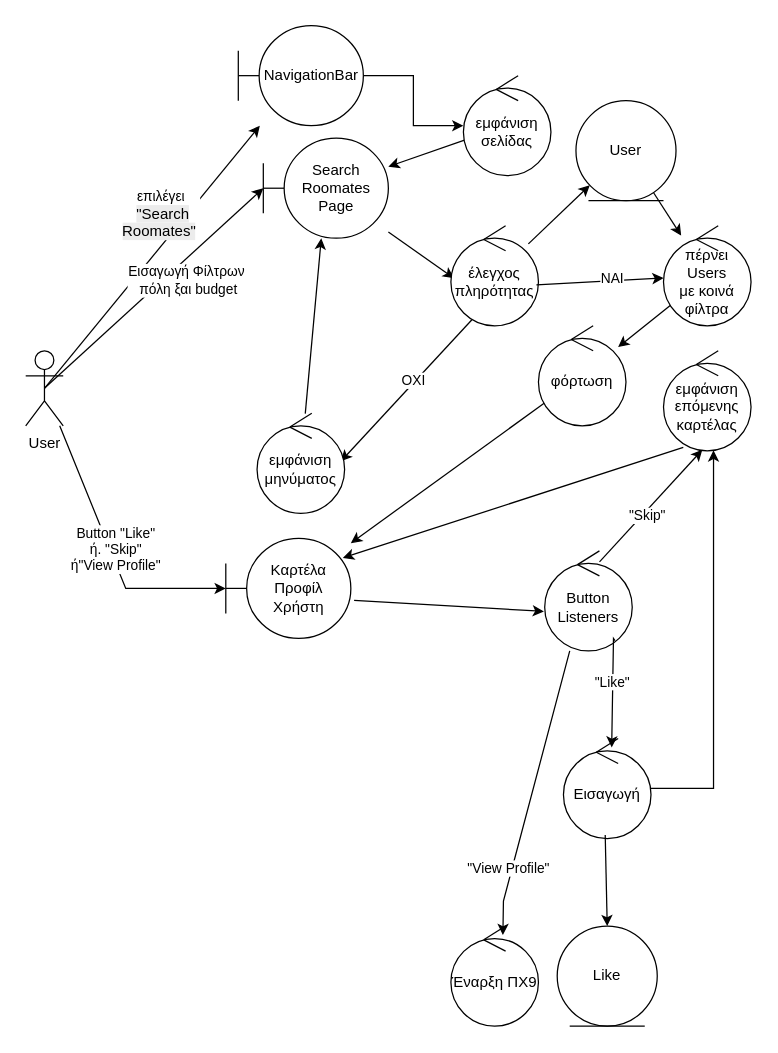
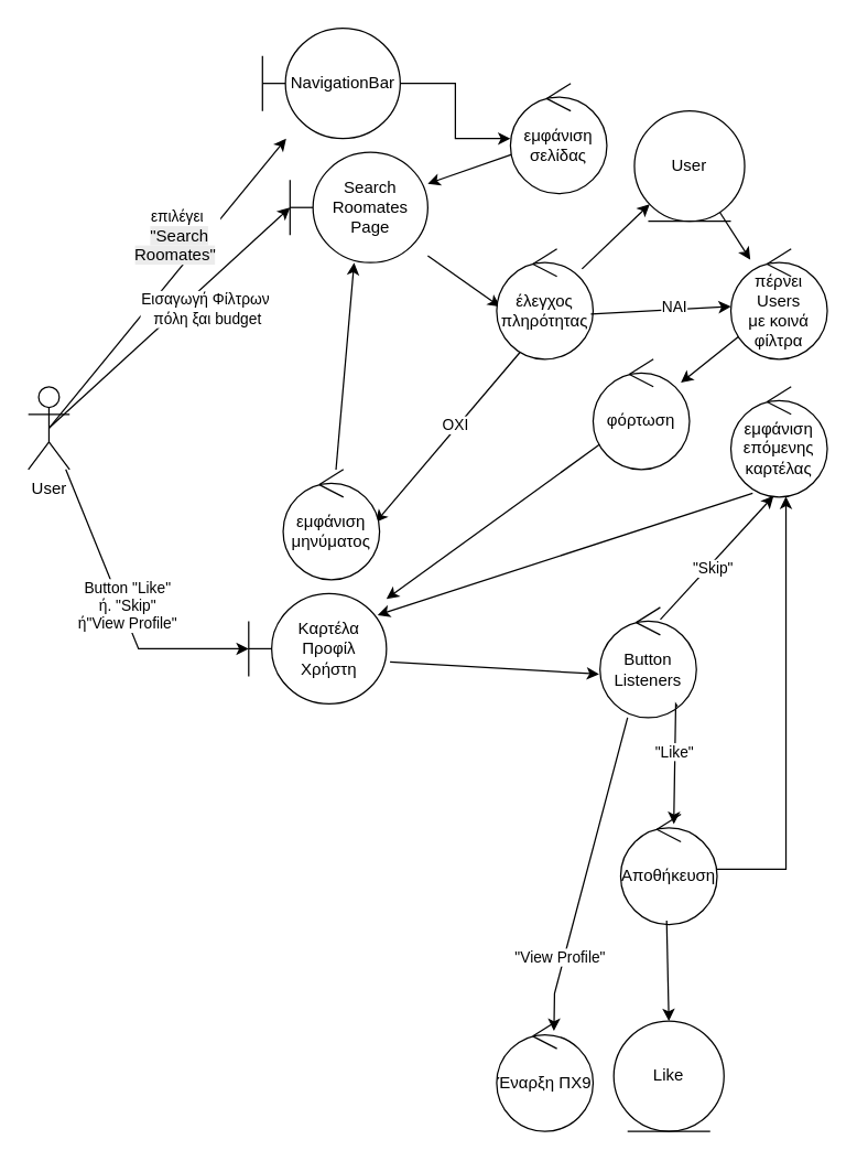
  <mxCell id="0" />
  <mxCell id="1" parent="0" />
  <mxCell id="2" style="rounded=0;orthogonalLoop=1;jettySize=auto;html=1;exitX=0.5;exitY=0.5;exitDx=0;exitDy=0;exitPerimeter=0;" edge="1" parent="1" source="4" target="36"><mxGeometry relative="1" as="geometry" /></mxCell>
  <mxCell id="3" value="επιλέγει&lt;div&gt;&amp;nbsp;&lt;span style=&quot;font-size: 12px; text-wrap-mode: wrap; background-color: rgb(236, 236, 236);&quot;&gt;&quot;Search Roomates&quot;&lt;/span&gt;&amp;nbsp;&lt;/div&gt;" style="edgeLabel;html=1;align=center;verticalAlign=middle;resizable=0;points=[];" vertex="1" connectable="0" parent="2"><mxGeometry x="0.106" y="3" relative="1" as="geometry"><mxPoint y="-22" as="offset" /></mxGeometry></mxCell>
  <mxCell id="4" value="User&lt;div&gt;&lt;br&gt;&lt;/div&gt;" style="shape=umlActor;verticalLabelPosition=bottom;verticalAlign=top;html=1;outlineConnect=0;" parent="1" vertex="1"><mxGeometry x="20" y="280" width="30" height="60" as="geometry" /></mxCell>
  <mxCell id="5" value="Search&lt;div&gt;Roomates&lt;div&gt;Page&lt;/div&gt;&lt;/div&gt;" style="shape=umlBoundary;whiteSpace=wrap;html=1;" parent="1" vertex="1"><mxGeometry x="210" y="110" width="100" height="80" as="geometry" /></mxCell>
  <mxCell id="6" value="" style="endArrow=classic;html=1;rounded=0;exitX=0.5;exitY=0.5;exitDx=0;exitDy=0;exitPerimeter=0;entryX=0;entryY=0.5;entryDx=0;entryDy=0;entryPerimeter=0;" parent="1" source="4" target="5" edge="1"><mxGeometry width="50" height="50" relative="1" as="geometry"><mxPoint x="150" y="340" as="sourcePoint" /><mxPoint x="200" y="290" as="targetPoint" /></mxGeometry></mxCell>
  <mxCell id="7" value="Eισαγωγή Φίλτρων&amp;nbsp;&lt;div&gt;πόλη ξαι budget&lt;/div&gt;" style="edgeLabel;html=1;align=center;verticalAlign=middle;resizable=0;points=[];" vertex="1" connectable="0" parent="6"><mxGeometry x="0.082" relative="1" as="geometry"><mxPoint x="20" as="offset" /></mxGeometry></mxCell>
  <mxCell id="8" value="" style="endArrow=classic;html=1;rounded=0;entryX=0.037;entryY=0.525;entryDx=0;entryDy=0;entryPerimeter=0;" parent="1" source="5" target="23" edge="1"><mxGeometry width="50" height="50" relative="1" as="geometry"><mxPoint x="301.8" y="311.6" as="sourcePoint" /><mxPoint x="370" y="312" as="targetPoint" /></mxGeometry></mxCell>
  <mxCell id="9" value="εμφάνιση&lt;div&gt;επόμενης καρτέλας&lt;/div&gt;" style="ellipse;shape=umlControl;whiteSpace=wrap;html=1;" parent="1" vertex="1"><mxGeometry x="530" y="280" width="70" height="80" as="geometry" /></mxCell>
  <mxCell id="10" value="Καρτέλα Προφίλ Χρήστη" style="shape=umlBoundary;whiteSpace=wrap;html=1;" parent="1" vertex="1"><mxGeometry x="180" y="430" width="100" height="80" as="geometry" /></mxCell>
  <mxCell id="11" value="" style="endArrow=classic;html=1;rounded=0;entryX=0.936;entryY=0.195;entryDx=0;entryDy=0;entryPerimeter=0;exitX=0.226;exitY=0.965;exitDx=0;exitDy=0;exitPerimeter=0;" parent="1" source="9" target="10" edge="1"><mxGeometry width="50" height="50" relative="1" as="geometry"><mxPoint x="530" y="430" as="sourcePoint" /><mxPoint x="430" y="360" as="targetPoint" /></mxGeometry></mxCell>
  <mxCell id="12" value="" style="endArrow=classic;html=1;rounded=0;entryX=0;entryY=0.5;entryDx=0;entryDy=0;entryPerimeter=0;" parent="1" source="4" target="10" edge="1"><mxGeometry width="50" height="50" relative="1" as="geometry"><mxPoint x="130" y="420" as="sourcePoint" /><mxPoint x="180" y="370" as="targetPoint" /><Array as="points"><mxPoint x="100" y="470" /></Array></mxGeometry></mxCell>
  <mxCell id="13" value="Button &quot;Like&quot;&lt;div&gt;ή. &quot;Skip&quot;&lt;/div&gt;&lt;div&gt;ή&quot;View Profile&quot;&lt;/div&gt;" style="edgeLabel;html=1;align=center;verticalAlign=middle;resizable=0;points=[];" parent="12" vertex="1" connectable="0"><mxGeometry x="-0.023" y="4" relative="1" as="geometry"><mxPoint as="offset" /></mxGeometry></mxCell>
  <mxCell id="14" value="Βutton Listeners" style="ellipse;shape=umlControl;whiteSpace=wrap;html=1;" parent="1" vertex="1"><mxGeometry x="435" y="440" width="70" height="80" as="geometry" /></mxCell>
  <mxCell id="15" value="" style="endArrow=classic;html=1;rounded=0;exitX=1.026;exitY=0.62;exitDx=0;exitDy=0;exitPerimeter=0;entryX=-0.009;entryY=0.605;entryDx=0;entryDy=0;entryPerimeter=0;" parent="1" source="10" target="14" edge="1"><mxGeometry width="50" height="50" relative="1" as="geometry"><mxPoint x="370" y="510" as="sourcePoint" /><mxPoint x="420" y="460" as="targetPoint" /></mxGeometry></mxCell>
  <mxCell id="16" value="" style="endArrow=classic;html=1;rounded=0;entryX=0.551;entryY=0.09;entryDx=0;entryDy=0;entryPerimeter=0;" parent="1" source="14" target="20" edge="1"><mxGeometry width="50" height="50" relative="1" as="geometry"><mxPoint x="390" y="610" as="sourcePoint" /><mxPoint x="490" y="600" as="targetPoint" /><Array as="points"><mxPoint x="490" y="510" /></Array></mxGeometry></mxCell>
  <mxCell id="17" value="&quot;Like&quot;" style="edgeLabel;html=1;align=center;verticalAlign=middle;resizable=0;points=[];" parent="16" vertex="1" connectable="0"><mxGeometry x="-0.161" y="-1" relative="1" as="geometry"><mxPoint y="-1" as="offset" /></mxGeometry></mxCell>
  <mxCell id="18" value="Like" style="ellipse;shape=umlEntity;whiteSpace=wrap;html=1;" parent="1" vertex="1"><mxGeometry x="445" y="740" width="80" height="80" as="geometry" /></mxCell>
  <mxCell id="19" style="edgeStyle=orthogonalEdgeStyle;rounded=0;orthogonalLoop=1;jettySize=auto;html=1;" parent="1" source="20" target="9" edge="1"><mxGeometry relative="1" as="geometry"><Array as="points"><mxPoint x="570" y="630" /></Array></mxGeometry></mxCell>
- <mxCell id="20" value="Eισαγωγή" style="ellipse;shape=umlControl;whiteSpace=wrap;html=1;" parent="1" vertex="1"><mxGeometry x="450" y="590" width="70" height="80" as="geometry" /></mxCell>
+ <mxCell id="20" value="Αποθήκευση" style="ellipse;shape=umlControl;whiteSpace=wrap;html=1;" parent="1" vertex="1"><mxGeometry x="450" y="590" width="70" height="80" as="geometry" /></mxCell>
  <mxCell id="21" value="" style="endArrow=classic;html=1;rounded=0;entryX=0.5;entryY=0;entryDx=0;entryDy=0;exitX=0.477;exitY=0.965;exitDx=0;exitDy=0;exitPerimeter=0;" parent="1" source="20" target="18" edge="1"><mxGeometry width="50" height="50" relative="1" as="geometry"><mxPoint x="370" y="760" as="sourcePoint" /><mxPoint x="420" y="710" as="targetPoint" /></mxGeometry></mxCell>
  <mxCell id="22" style="rounded=0;orthogonalLoop=1;jettySize=auto;html=1;" edge="1" parent="1" source="23" target="42"><mxGeometry relative="1" as="geometry"><mxPoint x="479.162" y="120.535" as="targetPoint" /></mxGeometry></mxCell>
  <mxCell id="23" value="έλεγχος πληρότητας" style="ellipse;shape=umlControl;whiteSpace=wrap;html=1;" parent="1" vertex="1"><mxGeometry x="360" y="180" width="70" height="80" as="geometry" /></mxCell>
  <mxCell id="24" value="" style="endArrow=classic;html=1;rounded=0;exitX=0.977;exitY=0.59;exitDx=0;exitDy=0;exitPerimeter=0;" parent="1" source="23" target="41" edge="1"><mxGeometry width="50" height="50" relative="1" as="geometry"><mxPoint x="430" y="350" as="sourcePoint" /><mxPoint x="500" y="227" as="targetPoint" /></mxGeometry></mxCell>
  <mxCell id="25" value="ΝΑΙ" style="edgeLabel;html=1;align=center;verticalAlign=middle;resizable=0;points=[];" parent="24" vertex="1" connectable="0"><mxGeometry x="0.186" y="3" relative="1" as="geometry"><mxPoint as="offset" /></mxGeometry></mxCell>
  <mxCell id="26" value="" style="endArrow=classic;html=1;rounded=0;exitX=0.24;exitY=0.94;exitDx=0;exitDy=0;exitPerimeter=0;entryX=0.957;entryY=0.48;entryDx=0;entryDy=0;entryPerimeter=0;" parent="1" source="23" target="28" edge="1"><mxGeometry width="50" height="50" relative="1" as="geometry"><mxPoint x="250" y="420" as="sourcePoint" /><mxPoint x="300" y="400" as="targetPoint" /></mxGeometry></mxCell>
  <mxCell id="27" value="ΟΧΙ" style="edgeLabel;html=1;align=center;verticalAlign=middle;resizable=0;points=[];" parent="26" vertex="1" connectable="0"><mxGeometry x="-0.133" y="-2" relative="1" as="geometry"><mxPoint as="offset" /></mxGeometry></mxCell>
- <mxCell id="28" value="εμφάνιση μηνύματος" style="ellipse;shape=umlControl;whiteSpace=wrap;html=1;" parent="1" vertex="1"><mxGeometry x="205" y="330" width="70" height="80" as="geometry" /></mxCell>
+ <mxCell id="28" value="εμφάνιση μηνύματος" style="ellipse;shape=umlControl;whiteSpace=wrap;html=1;" parent="1" vertex="1"><mxGeometry x="205" y="340" width="70" height="80" as="geometry" /></mxCell>
  <mxCell id="29" value="" style="endArrow=classic;html=1;rounded=0;" parent="1" source="28" target="5" edge="1"><mxGeometry width="50" height="50" relative="1" as="geometry"><mxPoint x="210" y="390" as="sourcePoint" /><mxPoint x="253.4" y="350" as="targetPoint" /></mxGeometry></mxCell>
  <mxCell id="30" value="Έναρξη ΠΧ9" style="ellipse;shape=umlControl;whiteSpace=wrap;html=1;" parent="1" vertex="1"><mxGeometry x="360" y="740" width="70" height="80" as="geometry" /></mxCell>
  <mxCell id="31" value="" style="endArrow=classic;html=1;rounded=0;exitX=0.286;exitY=1;exitDx=0;exitDy=0;exitPerimeter=0;entryX=0.594;entryY=0.09;entryDx=0;entryDy=0;entryPerimeter=0;" parent="1" source="14" target="30" edge="1"><mxGeometry width="50" height="50" relative="1" as="geometry"><mxPoint x="260" y="620" as="sourcePoint" /><mxPoint x="310" y="570" as="targetPoint" /><Array as="points"><mxPoint x="402" y="720" /></Array></mxGeometry></mxCell>
  <mxCell id="32" value="&quot;View Profile&quot;" style="edgeLabel;html=1;align=center;verticalAlign=middle;resizable=0;points=[];" parent="31" vertex="1" connectable="0"><mxGeometry x="0.294" relative="1" as="geometry"><mxPoint x="-11" y="28" as="offset" /></mxGeometry></mxCell>
  <mxCell id="33" value="" style="endArrow=classic;html=1;rounded=0;entryX=0.443;entryY=0.99;entryDx=0;entryDy=0;entryPerimeter=0;exitX=0.626;exitY=0.11;exitDx=0;exitDy=0;exitPerimeter=0;" parent="1" source="14" target="9" edge="1"><mxGeometry width="50" height="50" relative="1" as="geometry"><mxPoint x="540" y="342" as="sourcePoint" /><mxPoint x="385.02" y="430" as="targetPoint" /></mxGeometry></mxCell>
  <mxCell id="34" value="&quot;Skip&quot;" style="edgeLabel;html=1;align=center;verticalAlign=middle;resizable=0;points=[];" parent="33" vertex="1" connectable="0"><mxGeometry x="-0.122" y="-2" relative="1" as="geometry"><mxPoint as="offset" /></mxGeometry></mxCell>
  <mxCell id="35" value="" style="edgeStyle=orthogonalEdgeStyle;rounded=0;orthogonalLoop=1;jettySize=auto;html=1;" edge="1" parent="1" source="36" target="38"><mxGeometry relative="1" as="geometry" /></mxCell>
  <mxCell id="36" value="NavigationBar" style="shape=umlBoundary;whiteSpace=wrap;html=1;" vertex="1" parent="1"><mxGeometry x="190" y="20" width="100" height="80" as="geometry" /></mxCell>
  <mxCell id="37" style="rounded=0;orthogonalLoop=1;jettySize=auto;html=1;" edge="1" parent="1" source="38" target="5"><mxGeometry relative="1" as="geometry" /></mxCell>
  <mxCell id="38" value="εμφάνιση σελίδας" style="ellipse;shape=umlControl;whiteSpace=wrap;html=1;" vertex="1" parent="1"><mxGeometry x="370" y="60" width="70" height="80" as="geometry" /></mxCell>
  <mxCell id="39" value="" style="rounded=0;orthogonalLoop=1;jettySize=auto;html=1;" edge="1" parent="1" source="42" target="41"><mxGeometry relative="1" as="geometry"><mxPoint x="507.54" y="129.919" as="sourcePoint" /></mxGeometry></mxCell>
  <mxCell id="40" style="rounded=0;orthogonalLoop=1;jettySize=auto;html=1;" edge="1" parent="1" source="41" target="44"><mxGeometry relative="1" as="geometry" /></mxCell>
  <mxCell id="41" value="πέρνει Users&lt;div&gt;με κοινά φίλτρα&lt;/div&gt;" style="ellipse;shape=umlControl;whiteSpace=wrap;html=1;" vertex="1" parent="1"><mxGeometry x="530" y="180" width="70" height="80" as="geometry" /></mxCell>
  <mxCell id="42" value="User" style="ellipse;shape=umlEntity;whiteSpace=wrap;html=1;" vertex="1" parent="1"><mxGeometry x="460" width="80" height="80" as="geometry" y="80" /></mxCell>
  <mxCell id="43" style="rounded=0;orthogonalLoop=1;jettySize=auto;html=1;" edge="1" parent="1" source="44" target="10"><mxGeometry relative="1" as="geometry" /></mxCell>
  <mxCell id="44" value="φόρτωση" style="ellipse;shape=umlControl;whiteSpace=wrap;html=1;" vertex="1" parent="1"><mxGeometry x="430" y="260" width="70" height="80" as="geometry" /></mxCell>
